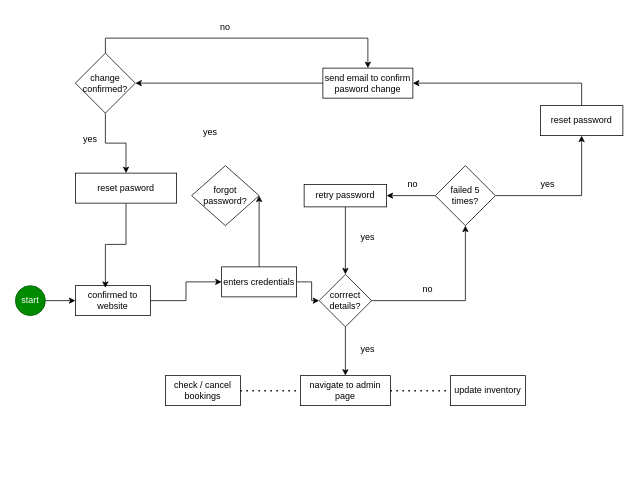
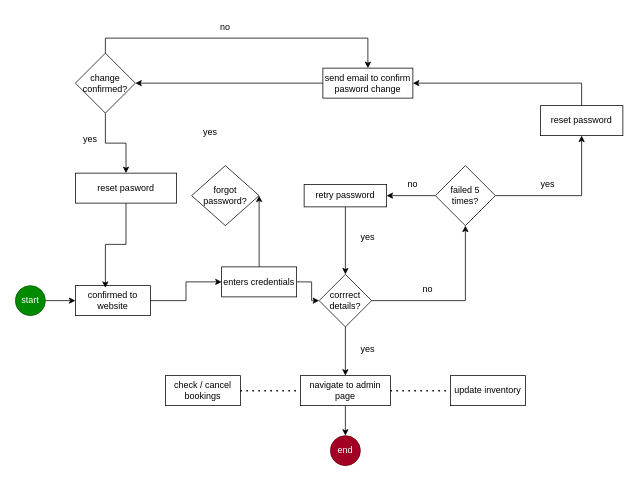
  <mxCell id="0" />
  <mxCell id="1" parent="0" />
  <mxCell id="2" value="" style="edgeStyle=orthogonalEdgeStyle;rounded=0;orthogonalLoop=1;jettySize=auto;html=1;" edge="1" parent="1" source="3" target="5"><mxGeometry relative="1" as="geometry" /></mxCell>
  <mxCell id="3" value="start" style="ellipse;whiteSpace=wrap;html=1;fillColor=#008a00;fontColor=#ffffff;strokeColor=#005700;" vertex="1" parent="1"><mxGeometry x="20" y="380" width="40" height="40" as="geometry" /></mxCell>
  <mxCell id="4" value="" style="edgeStyle=orthogonalEdgeStyle;rounded=0;orthogonalLoop=1;jettySize=auto;html=1;" edge="1" parent="1" source="5" target="8"><mxGeometry relative="1" as="geometry" /></mxCell>
  <mxCell id="5" value="confirmed to website" style="rounded=0;whiteSpace=wrap;html=1;" vertex="1" parent="1"><mxGeometry x="100" y="380" width="100" height="40" as="geometry" /></mxCell>
  <mxCell id="6" value="" style="edgeStyle=orthogonalEdgeStyle;rounded=0;orthogonalLoop=1;jettySize=auto;html=1;" edge="1" parent="1" source="8" target="11"><mxGeometry relative="1" as="geometry" /></mxCell>
  <mxCell id="7" value="" style="edgeStyle=orthogonalEdgeStyle;rounded=0;orthogonalLoop=1;jettySize=auto;html=1;" edge="1" parent="1" source="8" target="12"><mxGeometry relative="1" as="geometry"><Array as="points"><mxPoint x="300" y="370" /><mxPoint x="300" y="370" /></Array></mxGeometry></mxCell>
  <mxCell id="8" value="enters credentials" style="whiteSpace=wrap;html=1;rounded=0;" vertex="1" parent="1"><mxGeometry x="295" y="355" width="100" height="40" as="geometry" /></mxCell>
  <mxCell id="9" style="edgeStyle=orthogonalEdgeStyle;rounded=0;orthogonalLoop=1;jettySize=auto;html=1;exitX=1;exitY=0.5;exitDx=0;exitDy=0;entryX=0.5;entryY=1;entryDx=0;entryDy=0;" edge="1" parent="1" source="11" target="17"><mxGeometry relative="1" as="geometry" /></mxCell>
  <mxCell id="10" style="edgeStyle=orthogonalEdgeStyle;rounded=0;orthogonalLoop=1;jettySize=auto;html=1;exitX=0.5;exitY=1;exitDx=0;exitDy=0;" edge="1" parent="1" source="11" target="25"><mxGeometry relative="1" as="geometry" /></mxCell>
  <mxCell id="11" value="corrrect details?" style="rhombus;whiteSpace=wrap;html=1;rounded=0;" vertex="1" parent="1"><mxGeometry x="425" y="365" width="70" height="70" as="geometry" /></mxCell>
  <mxCell id="12" value="&lt;font style=&quot;font-size: 12px;&quot;&gt;forgot password?&lt;/font&gt;" style="rhombus;whiteSpace=wrap;html=1;rounded=0;" vertex="1" parent="1"><mxGeometry x="255" y="220" width="90" height="80" as="geometry" /></mxCell>
  <mxCell id="13" style="edgeStyle=orthogonalEdgeStyle;rounded=0;orthogonalLoop=1;jettySize=auto;html=1;exitX=0.5;exitY=0;exitDx=0;exitDy=0;entryX=1;entryY=0.5;entryDx=0;entryDy=0;" edge="1" parent="1" source="14" target="33"><mxGeometry relative="1" as="geometry" /></mxCell>
  <mxCell id="14" value="reset password" style="whiteSpace=wrap;html=1;rounded=0;" vertex="1" parent="1"><mxGeometry x="720" y="140" width="110" height="40" as="geometry" /></mxCell>
  <mxCell id="15" style="edgeStyle=orthogonalEdgeStyle;rounded=0;orthogonalLoop=1;jettySize=auto;html=1;exitX=0;exitY=0.5;exitDx=0;exitDy=0;entryX=1;entryY=0.5;entryDx=0;entryDy=0;" edge="1" parent="1" source="17" target="21"><mxGeometry relative="1" as="geometry" /></mxCell>
  <mxCell id="16" style="edgeStyle=orthogonalEdgeStyle;rounded=0;orthogonalLoop=1;jettySize=auto;html=1;exitX=1;exitY=0.5;exitDx=0;exitDy=0;entryX=0.5;entryY=1;entryDx=0;entryDy=0;" edge="1" parent="1" source="17" target="14"><mxGeometry relative="1" as="geometry" /></mxCell>
  <mxCell id="17" value="failed 5 &lt;br&gt;times?" style="rhombus;whiteSpace=wrap;html=1;" vertex="1" parent="1"><mxGeometry x="580" y="220" width="80" height="80" as="geometry" /></mxCell>
  <mxCell id="18" value="no" style="text;html=1;strokeColor=none;fillColor=none;align=center;verticalAlign=middle;whiteSpace=wrap;rounded=0;" vertex="1" parent="1"><mxGeometry x="540" y="370" width="60" height="30" as="geometry" /></mxCell>
  <mxCell id="19" value="yes" style="text;html=1;strokeColor=none;fillColor=none;align=center;verticalAlign=middle;whiteSpace=wrap;rounded=0;" vertex="1" parent="1"><mxGeometry x="700" y="230" width="60" height="30" as="geometry" /></mxCell>
  <mxCell id="20" style="edgeStyle=orthogonalEdgeStyle;rounded=0;orthogonalLoop=1;jettySize=auto;html=1;exitX=0.5;exitY=1;exitDx=0;exitDy=0;" edge="1" parent="1" source="21" target="11"><mxGeometry relative="1" as="geometry" /></mxCell>
  <mxCell id="21" value="retry password" style="rounded=0;whiteSpace=wrap;html=1;" vertex="1" parent="1"><mxGeometry x="405" y="245" width="110" height="30" as="geometry" /></mxCell>
  <mxCell id="22" value="yes" style="text;html=1;strokeColor=none;fillColor=none;align=center;verticalAlign=middle;whiteSpace=wrap;rounded=0;" vertex="1" parent="1"><mxGeometry x="460" y="300" width="60" height="30" as="geometry" /></mxCell>
  <mxCell id="23" value="no" style="text;html=1;strokeColor=none;fillColor=none;align=center;verticalAlign=middle;whiteSpace=wrap;rounded=0;" vertex="1" parent="1"><mxGeometry x="520" y="230" width="60" height="30" as="geometry" /></mxCell>
+ <mxCell id="24" value="" style="edgeStyle=orthogonalEdgeStyle;rounded=0;orthogonalLoop=1;jettySize=auto;html=1;" edge="1" parent="1" source="25" target="30"><mxGeometry relative="1" as="geometry" /></mxCell>
  <mxCell id="25" value="navigate to admin page" style="rounded=0;whiteSpace=wrap;html=1;" vertex="1" parent="1"><mxGeometry x="400" y="500" width="120" height="40" as="geometry" /></mxCell>
  <mxCell id="26" value="check / cancel bookings" style="rounded=0;whiteSpace=wrap;html=1;" vertex="1" parent="1"><mxGeometry x="220" y="500" width="100" height="40" as="geometry" /></mxCell>
  <mxCell id="27" value="update inventory" style="whiteSpace=wrap;html=1;rounded=0;" vertex="1" parent="1"><mxGeometry x="600" y="500" width="100" height="40" as="geometry" /></mxCell>
  <mxCell id="28" value="" style="endArrow=none;dashed=1;html=1;dashPattern=1 3;strokeWidth=2;rounded=0;exitX=1;exitY=0.5;exitDx=0;exitDy=0;entryX=0;entryY=0.5;entryDx=0;entryDy=0;" edge="1" parent="1" source="26" target="25"><mxGeometry width="50" height="50" relative="1" as="geometry"><mxPoint x="340" y="540" as="sourcePoint" /><mxPoint x="390" y="490" as="targetPoint" /></mxGeometry></mxCell>
  <mxCell id="29" value="" style="endArrow=none;dashed=1;html=1;dashPattern=1 3;strokeWidth=2;rounded=0;entryX=0;entryY=0.5;entryDx=0;entryDy=0;" edge="1" parent="1" source="25" target="27"><mxGeometry width="50" height="50" relative="1" as="geometry"><mxPoint x="520" y="570" as="sourcePoint" /><mxPoint x="590.711" y="520" as="targetPoint" /></mxGeometry></mxCell>
+ <mxCell id="30" value="end" style="ellipse;whiteSpace=wrap;html=1;rounded=0;fillColor=#a20025;fontColor=#ffffff;strokeColor=#6F0000;" vertex="1" parent="1"><mxGeometry x="440" y="580" width="40" height="40" as="geometry" /></mxCell>
  <mxCell id="31" value="yes" style="text;html=1;strokeColor=none;fillColor=none;align=center;verticalAlign=middle;whiteSpace=wrap;rounded=0;" vertex="1" parent="1"><mxGeometry x="460" y="450" width="60" height="30" as="geometry" /></mxCell>
  <mxCell id="32" style="edgeStyle=orthogonalEdgeStyle;rounded=0;orthogonalLoop=1;jettySize=auto;html=1;exitX=0;exitY=0.5;exitDx=0;exitDy=0;entryX=1;entryY=0.5;entryDx=0;entryDy=0;" edge="1" parent="1" source="33" target="36"><mxGeometry relative="1" as="geometry" /></mxCell>
  <mxCell id="33" value="send email to confirm pasword change" style="rounded=0;whiteSpace=wrap;html=1;" vertex="1" parent="1"><mxGeometry x="430" y="90" width="120" height="40" as="geometry" /></mxCell>
  <mxCell id="34" value="" style="edgeStyle=orthogonalEdgeStyle;rounded=0;orthogonalLoop=1;jettySize=auto;html=1;" edge="1" parent="1" source="36" target="38"><mxGeometry relative="1" as="geometry" /></mxCell>
  <mxCell id="35" style="edgeStyle=orthogonalEdgeStyle;rounded=0;orthogonalLoop=1;jettySize=auto;html=1;exitX=0.5;exitY=0;exitDx=0;exitDy=0;entryX=0.5;entryY=0;entryDx=0;entryDy=0;" edge="1" parent="1" source="36" target="33"><mxGeometry relative="1" as="geometry" /></mxCell>
  <mxCell id="36" value="change confirmed?" style="rhombus;whiteSpace=wrap;html=1;" vertex="1" parent="1"><mxGeometry x="100" y="70" width="80" height="80" as="geometry" /></mxCell>
  <mxCell id="37" style="edgeStyle=orthogonalEdgeStyle;rounded=0;orthogonalLoop=1;jettySize=auto;html=1;exitX=0.5;exitY=1;exitDx=0;exitDy=0;entryX=0.4;entryY=0.075;entryDx=0;entryDy=0;entryPerimeter=0;" edge="1" parent="1" source="38" target="5"><mxGeometry relative="1" as="geometry" /></mxCell>
  <mxCell id="38" value="reset pasword" style="whiteSpace=wrap;html=1;" vertex="1" parent="1"><mxGeometry x="100" y="230" width="135" height="40" as="geometry" /></mxCell>
  <mxCell id="39" value="no" style="text;html=1;strokeColor=none;fillColor=none;align=center;verticalAlign=middle;whiteSpace=wrap;rounded=0;" vertex="1" parent="1"><mxGeometry x="270" y="20" width="60" height="30" as="geometry" /></mxCell>
  <mxCell id="40" value="yes" style="text;html=1;strokeColor=none;fillColor=none;align=center;verticalAlign=middle;whiteSpace=wrap;rounded=0;" vertex="1" parent="1"><mxGeometry x="90" y="170" width="60" height="30" as="geometry" /></mxCell>
  <mxCell id="41" value="yes" style="text;html=1;strokeColor=none;fillColor=none;align=center;verticalAlign=middle;whiteSpace=wrap;rounded=0;" vertex="1" parent="1"><mxGeometry x="250" y="160" width="60" height="30" as="geometry" /></mxCell>
